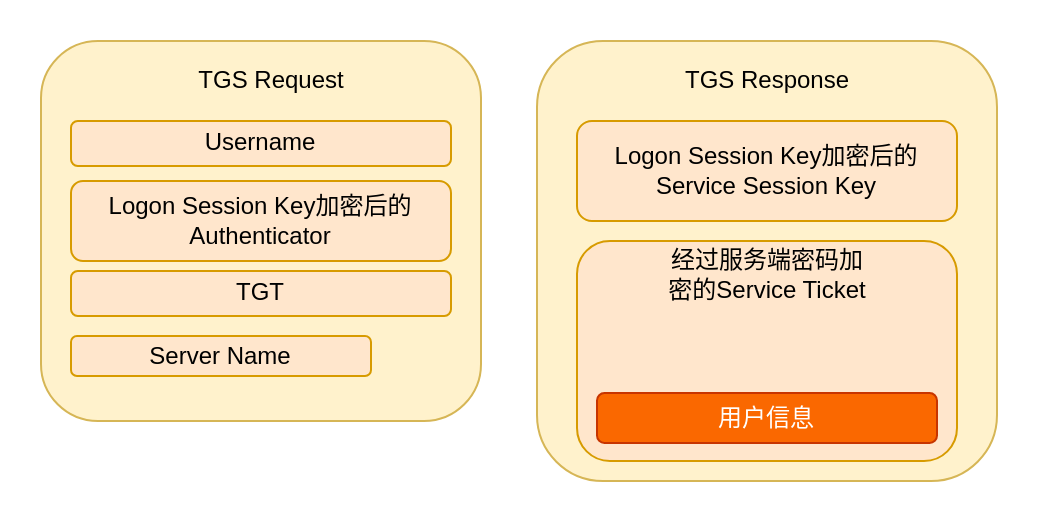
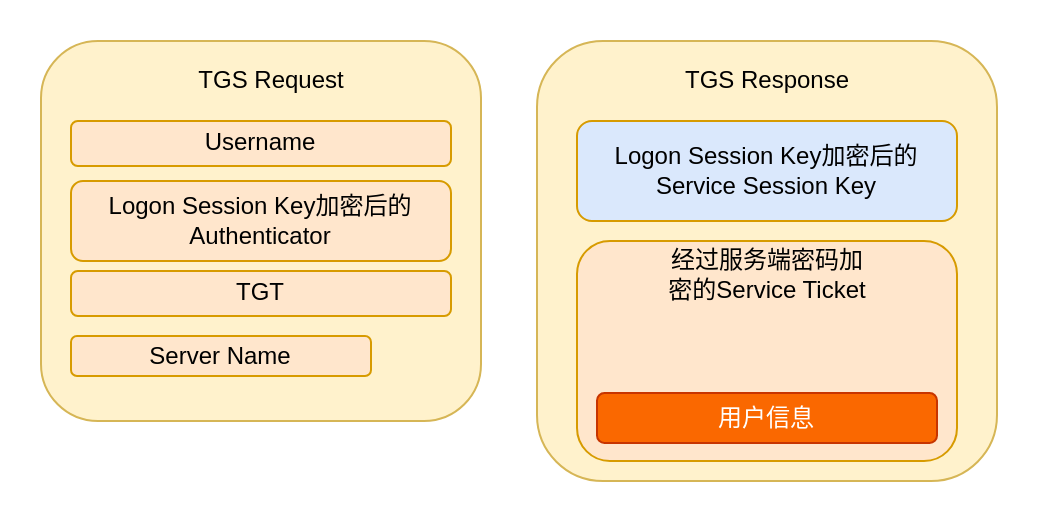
  <mxCell id="0" />
  <mxCell id="1" parent="0" />
  <mxCell id="2" value="" style="rounded=1;whiteSpace=wrap;html=1;fillColor=#fff2cc;strokeColor=#d6b656;" parent="1" vertex="1"><mxGeometry x="20" y="20" width="220" height="190" as="geometry" /></mxCell>
  <mxCell id="3" value="" style="rounded=1;whiteSpace=wrap;html=1;fillColor=#fff2cc;strokeColor=#d6b656;" parent="1" vertex="1"><mxGeometry x="268" y="20" width="230" height="220" as="geometry" /></mxCell>
  <mxCell id="4" value="TGS Request" style="text;html=1;align=center;verticalAlign=middle;resizable=0;points=[];autosize=1;" parent="1" vertex="1"><mxGeometry x="90" y="30" width="90" height="20" as="geometry" /></mxCell>
  <mxCell id="5" value="TGS Response" style="text;html=1;align=center;verticalAlign=middle;resizable=0;points=[];autosize=1;" parent="1" vertex="1"><mxGeometry x="333" y="30" width="100" height="20" as="geometry" /></mxCell>
  <mxCell id="6" value="Logon Session Key加密后的Authenticator" style="rounded=1;whiteSpace=wrap;html=1;fillColor=#ffe6cc;strokeColor=#d79b00;" parent="1" vertex="1"><mxGeometry x="35" y="90" width="190" height="40" as="geometry" /></mxCell>
- <mxCell id="7" value="Logon Session Key加密后的Service Session Key" style="rounded=1;whiteSpace=wrap;html=1;fillColor=#ffe6cc;strokeColor=#d79b00;" parent="1" vertex="1"><mxGeometry x="288" y="60" width="190" height="50" as="geometry" /></mxCell>
+ <mxCell id="7" value="Logon Session Key加密后的Service Session Key" style="rounded=1;whiteSpace=wrap;html=1;fillColor=#dae8fc;strokeColor=#d79b00;" parent="1" vertex="1"><mxGeometry x="288" y="60" width="190" height="50" as="geometry" /></mxCell>
  <mxCell id="8" value="" style="rounded=1;whiteSpace=wrap;html=1;fillColor=#ffe6cc;strokeColor=#d79b00;" parent="1" vertex="1"><mxGeometry x="288" y="120" width="190" height="110" as="geometry" /></mxCell>
  <mxCell id="9" value="经过服务端密码加&lt;br&gt;密的Service Ticket" style="text;html=1;align=center;verticalAlign=middle;resizable=0;points=[];autosize=1;" parent="1" vertex="1"><mxGeometry x="328" y="122" width="110" height="30" as="geometry" /></mxCell>
  <mxCell id="10" value="用户信息" style="rounded=1;whiteSpace=wrap;html=1;fillColor=#fa6800;strokeColor=#C73500;fontColor=#ffffff;" parent="1" vertex="1"><mxGeometry x="298" y="196" width="170" height="25" as="geometry" /></mxCell>
  <mxCell id="11" value="TGT" style="rounded=1;whiteSpace=wrap;html=1;fillColor=#ffe6cc;strokeColor=#d79b00;" vertex="1" parent="1"><mxGeometry x="35" y="135" width="190" height="22.5" as="geometry" /></mxCell>
  <mxCell id="12" value="Username" style="rounded=1;whiteSpace=wrap;html=1;fillColor=#ffe6cc;strokeColor=#d79b00;" vertex="1" parent="1"><mxGeometry x="35" y="60" width="190" height="22.5" as="geometry" /></mxCell>
  <mxCell id="13" value="Server Name" style="rounded=1;whiteSpace=wrap;html=1;fillColor=#ffe6cc;strokeColor=#d79b00;" vertex="1" parent="1"><mxGeometry x="35" y="167.5" width="150" height="20" as="geometry" /></mxCell>
